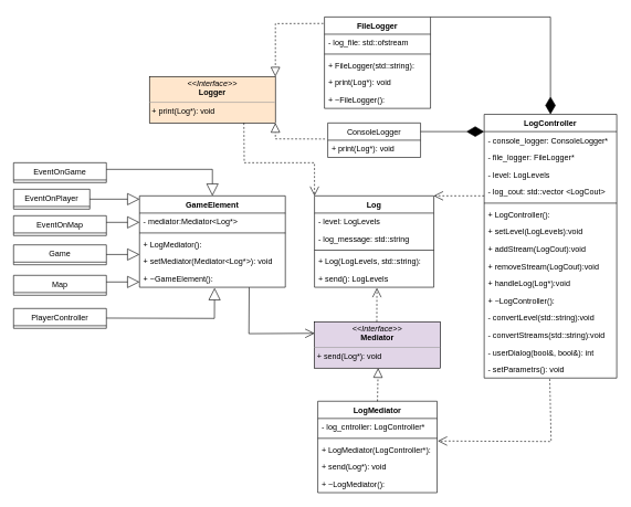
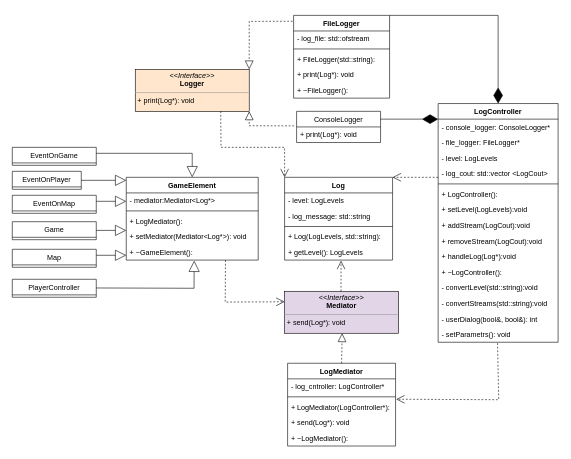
  <mxCell id="0" />
  <mxCell id="1" parent="0" />
  <mxCell id="2" value="Log" style="swimlane;fontStyle=1;align=center;verticalAlign=top;childLayout=stackLayout;horizontal=1;startSize=26;horizontalStack=0;resizeParent=1;resizeParentMax=0;resizeLast=0;collapsible=1;marginBottom=0;" parent="1" vertex="1"><mxGeometry x="474" y="290" width="180" height="138" as="geometry" /></mxCell>
  <mxCell id="3" value="- level: LogLevels" style="text;strokeColor=none;fillColor=none;align=left;verticalAlign=top;spacingLeft=4;spacingRight=4;overflow=hidden;rotatable=0;points=[[0,0.5],[1,0.5]];portConstraint=eastwest;" parent="2" vertex="1"><mxGeometry y="26" width="180" height="26" as="geometry" /></mxCell>
  <mxCell id="4" value="- log_message: std::string" style="text;strokeColor=none;fillColor=none;align=left;verticalAlign=top;spacingLeft=4;spacingRight=4;overflow=hidden;rotatable=0;points=[[0,0.5],[1,0.5]];portConstraint=eastwest;" parent="2" vertex="1"><mxGeometry y="52" width="180" height="26" as="geometry" /></mxCell>
  <mxCell id="5" value="" style="line;strokeWidth=1;fillColor=none;align=left;verticalAlign=middle;spacingTop=-1;spacingLeft=3;spacingRight=3;rotatable=0;labelPosition=right;points=[];portConstraint=eastwest;strokeColor=inherit;" parent="2" vertex="1"><mxGeometry y="78" width="180" height="8" as="geometry" /></mxCell>
  <mxCell id="6" value="+ Log(LogLevels, std::string):" style="text;strokeColor=none;fillColor=none;align=left;verticalAlign=top;spacingLeft=4;spacingRight=4;overflow=hidden;rotatable=0;points=[[0,0.5],[1,0.5]];portConstraint=eastwest;" parent="2" vertex="1"><mxGeometry y="86" width="180" height="26" as="geometry" /></mxCell>
- <mxCell id="7" value="+ send(): LogLevels" style="text;strokeColor=none;fillColor=none;align=left;verticalAlign=top;spacingLeft=4;spacingRight=4;overflow=hidden;rotatable=0;points=[[0,0.5],[1,0.5]];portConstraint=eastwest;" parent="2" vertex="1"><mxGeometry y="112" width="180" height="26" as="geometry" /></mxCell>
+ <mxCell id="7" value="+ getLevel(): LogLevels" style="text;strokeColor=none;fillColor=none;align=left;verticalAlign=top;spacingLeft=4;spacingRight=4;overflow=hidden;rotatable=0;points=[[0,0.5],[1,0.5]];portConstraint=eastwest;" parent="2" vertex="1"><mxGeometry y="112" width="180" height="26" as="geometry" /></mxCell>
  <mxCell id="8" value="&lt;p style=&quot;margin:0px;margin-top:4px;text-align:center;&quot;&gt;&lt;i&gt;&amp;lt;&amp;lt;Interface&amp;gt;&amp;gt;&lt;/i&gt;&lt;br&gt;&lt;b&gt;Logger&lt;/b&gt;&lt;/p&gt;&lt;hr size=&quot;1&quot;&gt;&lt;p style=&quot;margin:0px;margin-left:4px;&quot;&gt;+ print(Log*): void&lt;br&gt;&lt;br&gt;&lt;/p&gt;" style="verticalAlign=top;align=left;overflow=fill;fontSize=12;fontFamily=Helvetica;html=1;fillColor=#ffe6cc;" parent="1" vertex="1"><mxGeometry x="225" y="110" width="190" height="70" as="geometry" /></mxCell>
  <mxCell id="9" value="ConsoleLogger" style="swimlane;fontStyle=0;childLayout=stackLayout;horizontal=1;startSize=26;fillColor=none;horizontalStack=0;resizeParent=1;resizeParentMax=0;resizeLast=0;collapsible=1;marginBottom=0;" parent="1" vertex="1"><mxGeometry x="494" y="180" width="140" height="52" as="geometry" /></mxCell>
  <mxCell id="10" value="+ print(Log*): void" style="text;strokeColor=none;fillColor=none;align=left;verticalAlign=top;spacingLeft=4;spacingRight=4;overflow=hidden;rotatable=0;points=[[0,0.5],[1,0.5]];portConstraint=eastwest;" parent="9" vertex="1"><mxGeometry y="26" width="140" height="26" as="geometry" /></mxCell>
  <mxCell id="11" value="FileLogger" style="swimlane;fontStyle=1;align=center;verticalAlign=top;childLayout=stackLayout;horizontal=1;startSize=26;horizontalStack=0;resizeParent=1;resizeParentMax=0;resizeLast=0;collapsible=1;marginBottom=0;" parent="1" vertex="1"><mxGeometry x="489" y="20" width="160" height="138" as="geometry" /></mxCell>
  <mxCell id="12" value="- log_file: std::ofstream" style="text;strokeColor=none;fillColor=none;align=left;verticalAlign=top;spacingLeft=4;spacingRight=4;overflow=hidden;rotatable=0;points=[[0,0.5],[1,0.5]];portConstraint=eastwest;" parent="11" vertex="1"><mxGeometry y="26" width="160" height="26" as="geometry" /></mxCell>
  <mxCell id="13" value="" style="line;strokeWidth=1;fillColor=none;align=left;verticalAlign=middle;spacingTop=-1;spacingLeft=3;spacingRight=3;rotatable=0;labelPosition=right;points=[];portConstraint=eastwest;strokeColor=inherit;" parent="11" vertex="1"><mxGeometry y="52" width="160" height="8" as="geometry" /></mxCell>
  <mxCell id="14" value="+ FileLogger(std::string):" style="text;strokeColor=none;fillColor=none;align=left;verticalAlign=top;spacingLeft=4;spacingRight=4;overflow=hidden;rotatable=0;points=[[0,0.5],[1,0.5]];portConstraint=eastwest;" parent="11" vertex="1"><mxGeometry y="60" width="160" height="26" as="geometry" /></mxCell>
  <mxCell id="15" value="+ print(Log*): void" style="text;strokeColor=none;fillColor=none;align=left;verticalAlign=top;spacingLeft=4;spacingRight=4;overflow=hidden;rotatable=0;points=[[0,0.5],[1,0.5]];portConstraint=eastwest;" parent="11" vertex="1"><mxGeometry y="86" width="160" height="26" as="geometry" /></mxCell>
  <mxCell id="16" value="+ ~FileLogger():" style="text;strokeColor=none;fillColor=none;align=left;verticalAlign=top;spacingLeft=4;spacingRight=4;overflow=hidden;rotatable=0;points=[[0,0.5],[1,0.5]];portConstraint=eastwest;" parent="11" vertex="1"><mxGeometry y="112" width="160" height="26" as="geometry" /></mxCell>
  <mxCell id="17" value="&lt;p style=&quot;margin:0px;margin-top:4px;text-align:center;&quot;&gt;&lt;i&gt;&amp;lt;&amp;lt;Interface&amp;gt;&amp;gt;&lt;/i&gt;&lt;br&gt;&lt;b&gt;Mediator&lt;/b&gt;&lt;/p&gt;&lt;hr size=&quot;1&quot;&gt;&lt;p style=&quot;margin:0px;margin-left:4px;&quot;&gt;+ send(Log*): void&lt;/p&gt;" style="verticalAlign=top;align=left;overflow=fill;fontSize=12;fontFamily=Helvetica;html=1;fillColor=#e1d5e7;" parent="1" vertex="1"><mxGeometry x="474" y="480" width="190" height="70" as="geometry" /></mxCell>
  <mxCell id="18" value="GameElement" style="swimlane;fontStyle=1;align=center;verticalAlign=top;childLayout=stackLayout;horizontal=1;startSize=26;horizontalStack=0;resizeParent=1;resizeParentMax=0;resizeLast=0;collapsible=1;marginBottom=0;" parent="1" vertex="1"><mxGeometry x="210" y="290" width="220" height="138" as="geometry" /></mxCell>
  <mxCell id="19" value="Extends" style="endArrow=block;endSize=16;endFill=0;html=1;rounded=0;fontColor=none;exitX=1;exitY=0.5;exitDx=0;exitDy=0;noLabel=1;" parent="18" source="53" edge="1"><mxGeometry width="160" relative="1" as="geometry"><mxPoint x="-40" y="10" as="sourcePoint" /><mxPoint y="5" as="targetPoint" /></mxGeometry></mxCell>
  <mxCell id="20" value="- mediator:Mediator&lt;Log*&gt;" style="text;strokeColor=none;fillColor=none;align=left;verticalAlign=top;spacingLeft=4;spacingRight=4;overflow=hidden;rotatable=0;points=[[0,0.5],[1,0.5]];portConstraint=eastwest;" parent="18" vertex="1"><mxGeometry y="26" width="220" height="26" as="geometry" /></mxCell>
  <mxCell id="21" value="Extends" style="endArrow=block;endSize=16;endFill=0;html=1;rounded=0;fontColor=none;noLabel=1;" parent="18" edge="1"><mxGeometry x="0.125" width="160" relative="1" as="geometry"><mxPoint x="-50" y="40" as="sourcePoint" /><mxPoint y="40" as="targetPoint" /><mxPoint as="offset" /></mxGeometry></mxCell>
  <mxCell id="22" value="" style="line;strokeWidth=1;fillColor=none;align=left;verticalAlign=middle;spacingTop=-1;spacingLeft=3;spacingRight=3;rotatable=0;labelPosition=right;points=[];portConstraint=eastwest;strokeColor=inherit;" parent="18" vertex="1"><mxGeometry y="52" width="220" height="8" as="geometry" /></mxCell>
  <mxCell id="23" value="+ LogMediator():" style="text;strokeColor=none;fillColor=none;align=left;verticalAlign=top;spacingLeft=4;spacingRight=4;overflow=hidden;rotatable=0;points=[[0,0.5],[1,0.5]];portConstraint=eastwest;" parent="18" vertex="1"><mxGeometry y="60" width="220" height="26" as="geometry" /></mxCell>
  <mxCell id="24" value="+ setMediator(Mediator&lt;Log*&gt;): void" style="text;strokeColor=none;fillColor=none;align=left;verticalAlign=top;spacingLeft=4;spacingRight=4;overflow=hidden;rotatable=0;points=[[0,0.5],[1,0.5]];portConstraint=eastwest;" parent="18" vertex="1"><mxGeometry y="86" width="220" height="26" as="geometry" /></mxCell>
  <mxCell id="25" value="+ ~GameElement():" style="text;strokeColor=none;fillColor=none;align=left;verticalAlign=top;spacingLeft=4;spacingRight=4;overflow=hidden;rotatable=0;points=[[0,0.5],[1,0.5]];portConstraint=eastwest;" parent="18" vertex="1"><mxGeometry y="112" width="220" height="26" as="geometry" /></mxCell>
  <mxCell id="26" value="LogMediator" style="swimlane;fontStyle=1;align=center;verticalAlign=top;childLayout=stackLayout;horizontal=1;startSize=26;horizontalStack=0;resizeParent=1;resizeParentMax=0;resizeLast=0;collapsible=1;marginBottom=0;" parent="1" vertex="1"><mxGeometry x="479" y="600" width="180" height="138" as="geometry" /></mxCell>
  <mxCell id="27" value="- log_cntroller: LogController*" style="text;strokeColor=none;fillColor=none;align=left;verticalAlign=top;spacingLeft=4;spacingRight=4;overflow=hidden;rotatable=0;points=[[0,0.5],[1,0.5]];portConstraint=eastwest;" parent="26" vertex="1"><mxGeometry y="26" width="180" height="26" as="geometry" /></mxCell>
  <mxCell id="28" value="" style="line;strokeWidth=1;fillColor=none;align=left;verticalAlign=middle;spacingTop=-1;spacingLeft=3;spacingRight=3;rotatable=0;labelPosition=right;points=[];portConstraint=eastwest;strokeColor=inherit;" parent="26" vertex="1"><mxGeometry y="52" width="180" height="8" as="geometry" /></mxCell>
  <mxCell id="29" value="+ LogMediator(LogController*):" style="text;strokeColor=none;fillColor=none;align=left;verticalAlign=top;spacingLeft=4;spacingRight=4;overflow=hidden;rotatable=0;points=[[0,0.5],[1,0.5]];portConstraint=eastwest;" parent="26" vertex="1"><mxGeometry y="60" width="180" height="26" as="geometry" /></mxCell>
  <mxCell id="30" value="+ send(Log*): void" style="text;strokeColor=none;fillColor=none;align=left;verticalAlign=top;spacingLeft=4;spacingRight=4;overflow=hidden;rotatable=0;points=[[0,0.5],[1,0.5]];portConstraint=eastwest;" parent="26" vertex="1"><mxGeometry y="86" width="180" height="26" as="geometry" /></mxCell>
  <mxCell id="31" value="+ ~LogMediator():" style="text;strokeColor=none;fillColor=none;align=left;verticalAlign=top;spacingLeft=4;spacingRight=4;overflow=hidden;rotatable=0;points=[[0,0.5],[1,0.5]];portConstraint=eastwest;" parent="26" vertex="1"><mxGeometry y="112" width="180" height="26" as="geometry" /></mxCell>
  <mxCell id="32" value="LogController" style="swimlane;fontStyle=1;align=center;verticalAlign=top;childLayout=stackLayout;horizontal=1;startSize=26;horizontalStack=0;resizeParent=1;resizeParentMax=0;resizeLast=0;collapsible=1;marginBottom=0;" parent="1" vertex="1"><mxGeometry x="730" y="167" width="200" height="398" as="geometry" /></mxCell>
  <mxCell id="33" value="- console_logger: ConsoleLogger*" style="text;strokeColor=none;fillColor=none;align=left;verticalAlign=top;spacingLeft=4;spacingRight=4;overflow=hidden;rotatable=0;points=[[0,0.5],[1,0.5]];portConstraint=eastwest;" parent="32" vertex="1"><mxGeometry y="26" width="200" height="26" as="geometry" /></mxCell>
  <mxCell id="34" value="- file_logger: FileLogger*" style="text;strokeColor=none;fillColor=none;align=left;verticalAlign=top;spacingLeft=4;spacingRight=4;overflow=hidden;rotatable=0;points=[[0,0.5],[1,0.5]];portConstraint=eastwest;" parent="32" vertex="1"><mxGeometry y="52" width="200" height="26" as="geometry" /></mxCell>
  <mxCell id="35" value="- level: LogLevels" style="text;strokeColor=none;fillColor=none;align=left;verticalAlign=top;spacingLeft=4;spacingRight=4;overflow=hidden;rotatable=0;points=[[0,0.5],[1,0.5]];portConstraint=eastwest;" parent="32" vertex="1"><mxGeometry y="78" width="200" height="26" as="geometry" /></mxCell>
  <mxCell id="36" value="- log_cout: std::vector &lt;LogCout&gt;" style="text;strokeColor=none;fillColor=none;align=left;verticalAlign=top;spacingLeft=4;spacingRight=4;overflow=hidden;rotatable=0;points=[[0,0.5],[1,0.5]];portConstraint=eastwest;" parent="32" vertex="1"><mxGeometry y="104" width="200" height="26" as="geometry" /></mxCell>
  <mxCell id="37" value="" style="line;strokeWidth=1;fillColor=none;align=left;verticalAlign=middle;spacingTop=-1;spacingLeft=3;spacingRight=3;rotatable=0;labelPosition=right;points=[];portConstraint=eastwest;strokeColor=inherit;" parent="32" vertex="1"><mxGeometry y="130" width="200" height="8" as="geometry" /></mxCell>
  <mxCell id="38" value="+ LogController():" style="text;strokeColor=none;fillColor=none;align=left;verticalAlign=top;spacingLeft=4;spacingRight=4;overflow=hidden;rotatable=0;points=[[0,0.5],[1,0.5]];portConstraint=eastwest;" parent="32" vertex="1"><mxGeometry y="138" width="200" height="26" as="geometry" /></mxCell>
  <mxCell id="39" value="+ setLevel(LogLevels):void" style="text;strokeColor=none;fillColor=none;align=left;verticalAlign=top;spacingLeft=4;spacingRight=4;overflow=hidden;rotatable=0;points=[[0,0.5],[1,0.5]];portConstraint=eastwest;" parent="32" vertex="1"><mxGeometry y="164" width="200" height="26" as="geometry" /></mxCell>
  <mxCell id="40" value="+ addStream(LogCout):void" style="text;strokeColor=none;fillColor=none;align=left;verticalAlign=top;spacingLeft=4;spacingRight=4;overflow=hidden;rotatable=0;points=[[0,0.5],[1,0.5]];portConstraint=eastwest;" parent="32" vertex="1"><mxGeometry y="190" width="200" height="26" as="geometry" /></mxCell>
  <mxCell id="41" value="+ removeStream(LogCout):void" style="text;strokeColor=none;fillColor=none;align=left;verticalAlign=top;spacingLeft=4;spacingRight=4;overflow=hidden;rotatable=0;points=[[0,0.5],[1,0.5]];portConstraint=eastwest;" parent="32" vertex="1"><mxGeometry y="216" width="200" height="26" as="geometry" /></mxCell>
  <mxCell id="42" value="+ handleLog(Log*):void" style="text;strokeColor=none;fillColor=none;align=left;verticalAlign=top;spacingLeft=4;spacingRight=4;overflow=hidden;rotatable=0;points=[[0,0.5],[1,0.5]];portConstraint=eastwest;" parent="32" vertex="1"><mxGeometry y="242" width="200" height="26" as="geometry" /></mxCell>
  <mxCell id="43" value="+ ~LogController():" style="text;strokeColor=none;fillColor=none;align=left;verticalAlign=top;spacingLeft=4;spacingRight=4;overflow=hidden;rotatable=0;points=[[0,0.5],[1,0.5]];portConstraint=eastwest;" parent="32" vertex="1"><mxGeometry y="268" width="200" height="26" as="geometry" /></mxCell>
  <mxCell id="44" value="- convertLevel(std::string):void" style="text;strokeColor=none;fillColor=none;align=left;verticalAlign=top;spacingLeft=4;spacingRight=4;overflow=hidden;rotatable=0;points=[[0,0.5],[1,0.5]];portConstraint=eastwest;" parent="32" vertex="1"><mxGeometry y="294" width="200" height="26" as="geometry" /></mxCell>
  <mxCell id="45" value="- convertStreams(std::string):void" style="text;strokeColor=none;fillColor=none;align=left;verticalAlign=top;spacingLeft=4;spacingRight=4;overflow=hidden;rotatable=0;points=[[0,0.5],[1,0.5]];portConstraint=eastwest;" parent="32" vertex="1"><mxGeometry y="320" width="200" height="26" as="geometry" /></mxCell>
  <mxCell id="46" value="- userDialog(bool&amp;, bool&amp;): int" style="text;strokeColor=none;fillColor=none;align=left;verticalAlign=top;spacingLeft=4;spacingRight=4;overflow=hidden;rotatable=0;points=[[0,0.5],[1,0.5]];portConstraint=eastwest;" parent="32" vertex="1"><mxGeometry y="346" width="200" height="26" as="geometry" /></mxCell>
  <mxCell id="47" value="- setParametrs(): void" style="text;strokeColor=none;fillColor=none;align=left;verticalAlign=top;spacingLeft=4;spacingRight=4;overflow=hidden;rotatable=0;points=[[0,0.5],[1,0.5]];portConstraint=eastwest;" parent="32" vertex="1"><mxGeometry y="372" width="200" height="26" as="geometry" /></mxCell>
  <mxCell id="48" value="Game" style="swimlane;fontStyle=0;childLayout=stackLayout;horizontal=1;startSize=26;fillColor=none;horizontalStack=0;resizeParent=1;resizeParentMax=0;resizeLast=0;collapsible=1;marginBottom=0;" parent="1" vertex="1"><mxGeometry x="20" y="364" width="140" height="30" as="geometry" /></mxCell>
  <mxCell id="49" value="PlayerController" style="swimlane;fontStyle=0;childLayout=stackLayout;horizontal=1;startSize=26;fillColor=none;horizontalStack=0;resizeParent=1;resizeParentMax=0;resizeLast=0;collapsible=1;marginBottom=0;" parent="1" vertex="1"><mxGeometry x="20" y="460" width="140" height="30" as="geometry" /></mxCell>
  <mxCell id="50" value="Map" style="swimlane;fontStyle=0;childLayout=stackLayout;horizontal=1;startSize=26;fillColor=none;horizontalStack=0;resizeParent=1;resizeParentMax=0;resizeLast=0;collapsible=1;marginBottom=0;" parent="1" vertex="1"><mxGeometry x="20" y="410" width="140" height="30" as="geometry" /></mxCell>
  <mxCell id="51" value="EventOnGame" style="swimlane;fontStyle=0;childLayout=stackLayout;horizontal=1;startSize=26;fillColor=none;horizontalStack=0;resizeParent=1;resizeParentMax=0;resizeLast=0;collapsible=1;marginBottom=0;" parent="1" vertex="1"><mxGeometry x="20" y="240" width="140" height="30" as="geometry" /></mxCell>
  <mxCell id="52" value="EventOnMap" style="swimlane;fontStyle=0;childLayout=stackLayout;horizontal=1;startSize=26;fillColor=none;horizontalStack=0;resizeParent=1;resizeParentMax=0;resizeLast=0;collapsible=1;marginBottom=0;" parent="1" vertex="1"><mxGeometry x="20" y="320" width="140" height="30" as="geometry" /></mxCell>
  <mxCell id="53" value="EventOnPlayer" style="swimlane;fontStyle=0;childLayout=stackLayout;horizontal=1;startSize=26;fillColor=none;horizontalStack=0;resizeParent=1;resizeParentMax=0;resizeLast=0;collapsible=1;marginBottom=0;" parent="1" vertex="1"><mxGeometry x="20" y="280" width="115" height="30" as="geometry" /></mxCell>
  <mxCell id="54" value="" style="endArrow=diamondThin;endFill=1;endSize=24;html=1;rounded=0;exitX=1;exitY=0;exitDx=0;exitDy=0;entryX=0.5;entryY=0;entryDx=0;entryDy=0;" parent="1" source="11" target="32" edge="1"><mxGeometry width="160" relative="1" as="geometry"><mxPoint x="830" y="160" as="sourcePoint" /><mxPoint x="650" y="20" as="targetPoint" /><Array as="points"><mxPoint x="830" y="20" /></Array></mxGeometry></mxCell>
  <mxCell id="55" value="" style="endArrow=diamondThin;endFill=1;endSize=24;html=1;rounded=0;exitX=1;exitY=0.25;exitDx=0;exitDy=0;" parent="1" source="9" edge="1"><mxGeometry width="160" relative="1" as="geometry"><mxPoint x="640" y="190" as="sourcePoint" /><mxPoint x="730" y="193" as="targetPoint" /></mxGeometry></mxCell>
  <mxCell id="56" value="" style="endArrow=block;dashed=1;endFill=0;endSize=12;html=1;rounded=0;exitX=-0.01;exitY=0.071;exitDx=0;exitDy=0;exitPerimeter=0;entryX=1;entryY=0;entryDx=0;entryDy=0;" parent="1" source="11" target="8" edge="1"><mxGeometry width="160" relative="1" as="geometry"><mxPoint x="370" y="260" as="sourcePoint" /><mxPoint x="530" y="260" as="targetPoint" /><Array as="points"><mxPoint x="415" y="30" /></Array></mxGeometry></mxCell>
  <mxCell id="57" value="" style="endArrow=block;dashed=1;endFill=0;endSize=12;html=1;rounded=0;exitX=-0.03;exitY=-0.069;exitDx=0;exitDy=0;exitPerimeter=0;entryX=1;entryY=1;entryDx=0;entryDy=0;" parent="1" source="10" target="8" edge="1"><mxGeometry width="160" relative="1" as="geometry"><mxPoint x="370" y="260" as="sourcePoint" /><mxPoint x="530" y="260" as="targetPoint" /><Array as="points"><mxPoint x="415" y="204" /></Array></mxGeometry></mxCell>
  <mxCell id="58" value="Extends" style="endArrow=block;endSize=16;endFill=0;html=1;rounded=0;entryX=0.5;entryY=0;entryDx=0;entryDy=0;fontColor=none;noLabel=1;" parent="1" target="18" edge="1"><mxGeometry width="160" relative="1" as="geometry"><mxPoint x="160" y="250" as="sourcePoint" /><mxPoint x="320" y="254.5" as="targetPoint" /><Array as="points"><mxPoint x="320" y="250" /></Array></mxGeometry></mxCell>
  <mxCell id="59" value="Extends" style="endArrow=block;endSize=16;endFill=0;html=1;rounded=0;fontColor=none;noLabel=1;" parent="1" edge="1"><mxGeometry x="0.125" width="160" relative="1" as="geometry"><mxPoint x="160" y="378.5" as="sourcePoint" /><mxPoint x="210" y="378.5" as="targetPoint" /><mxPoint as="offset" /></mxGeometry></mxCell>
  <mxCell id="60" value="Extends" style="endArrow=block;endSize=16;endFill=0;html=1;rounded=0;fontColor=none;noLabel=1;" parent="1" edge="1"><mxGeometry x="0.125" width="160" relative="1" as="geometry"><mxPoint x="160" y="420" as="sourcePoint" /><mxPoint x="210" y="420" as="targetPoint" /><mxPoint as="offset" /></mxGeometry></mxCell>
  <mxCell id="61" value="Extends" style="endArrow=block;endSize=16;endFill=0;html=1;rounded=0;fontColor=none;noLabel=1;entryX=0.515;entryY=1.038;entryDx=0;entryDy=0;entryPerimeter=0;" parent="1" target="25" edge="1"><mxGeometry x="0.125" width="160" relative="1" as="geometry"><mxPoint x="160" y="474.5" as="sourcePoint" /><mxPoint x="210" y="474.5" as="targetPoint" /><mxPoint as="offset" /><Array as="points"><mxPoint x="323" y="475" /></Array></mxGeometry></mxCell>
  <mxCell id="62" value="Use" style="endArrow=open;endSize=12;dashed=1;html=1;rounded=0;fontColor=none;entryX=0.523;entryY=1.038;entryDx=0;entryDy=0;noLabel=1;entryPerimeter=0;" parent="1" target="7" edge="1"><mxGeometry width="160" relative="1" as="geometry"><mxPoint x="568" y="480" as="sourcePoint" /><mxPoint x="474" y="329" as="targetPoint" /></mxGeometry></mxCell>
- <mxCell id="63" value="Use" style="endArrow=open;endSize=12;dashed=0;html=1;rounded=0;fontColor=none;exitX=0.752;exitY=1.008;exitDx=0;exitDy=0;exitPerimeter=0;entryX=0;entryY=0.25;entryDx=0;entryDy=0;noLabel=1;" parent="1" source="25" target="17" edge="1"><mxGeometry width="160" relative="1" as="geometry"><mxPoint x="370" y="410" as="sourcePoint" /><mxPoint x="530" y="410" as="targetPoint" /><Array as="points"><mxPoint x="375" y="498" /></Array></mxGeometry></mxCell>
+ <mxCell id="63" value="Use" style="endArrow=open;endSize=12;dashed=1;html=1;rounded=0;fontColor=none;exitX=0.752;exitY=1.008;exitDx=0;exitDy=0;exitPerimeter=0;entryX=0;entryY=0.25;entryDx=0;entryDy=0;noLabel=1;" parent="1" source="25" target="17" edge="1"><mxGeometry width="160" relative="1" as="geometry"><mxPoint x="370" y="410" as="sourcePoint" /><mxPoint x="530" y="410" as="targetPoint" /><Array as="points"><mxPoint x="375" y="498" /></Array></mxGeometry></mxCell>
  <mxCell id="64" value="" style="endArrow=block;dashed=1;endFill=0;endSize=12;html=1;rounded=0;exitX=0.5;exitY=0;exitDx=0;exitDy=0;" parent="1" source="26" edge="1"><mxGeometry width="160" relative="1" as="geometry"><mxPoint x="638.8" y="574.206" as="sourcePoint" /><mxPoint x="570" y="550" as="targetPoint" /><Array as="points" /></mxGeometry></mxCell>
  <mxCell id="65" value="Use" style="endArrow=open;endSize=12;dashed=1;html=1;rounded=0;fontColor=none;noLabel=1;exitX=0.495;exitY=1.058;exitDx=0;exitDy=0;exitPerimeter=0;" parent="1" edge="1" source="47"><mxGeometry width="160" relative="1" as="geometry"><mxPoint x="831" y="590" as="sourcePoint" /><mxPoint x="660" y="660" as="targetPoint" /><Array as="points"><mxPoint x="831" y="660.79" /></Array></mxGeometry></mxCell>
  <mxCell id="66" value="Use" style="endArrow=open;endSize=12;dashed=1;html=1;rounded=0;fontColor=none;exitX=0;exitY=0.731;exitDx=0;exitDy=0;entryX=1;entryY=0;entryDx=0;entryDy=0;noLabel=1;exitPerimeter=0;" parent="1" source="36" target="2" edge="1"><mxGeometry width="160" relative="1" as="geometry"><mxPoint x="370" y="390" as="sourcePoint" /><mxPoint x="530" y="390" as="targetPoint" /></mxGeometry></mxCell>
  <mxCell id="67" value="Use" style="endArrow=open;endSize=12;dashed=1;html=1;rounded=0;fontColor=none;exitX=0.75;exitY=1;exitDx=0;exitDy=0;entryX=0;entryY=0;entryDx=0;entryDy=0;noLabel=1;" parent="1" source="8" target="2" edge="1"><mxGeometry width="160" relative="1" as="geometry"><mxPoint x="350" y="370" as="sourcePoint" /><mxPoint x="510" y="370" as="targetPoint" /><Array as="points"><mxPoint x="368" y="240" /><mxPoint x="474" y="240" /></Array></mxGeometry></mxCell>
